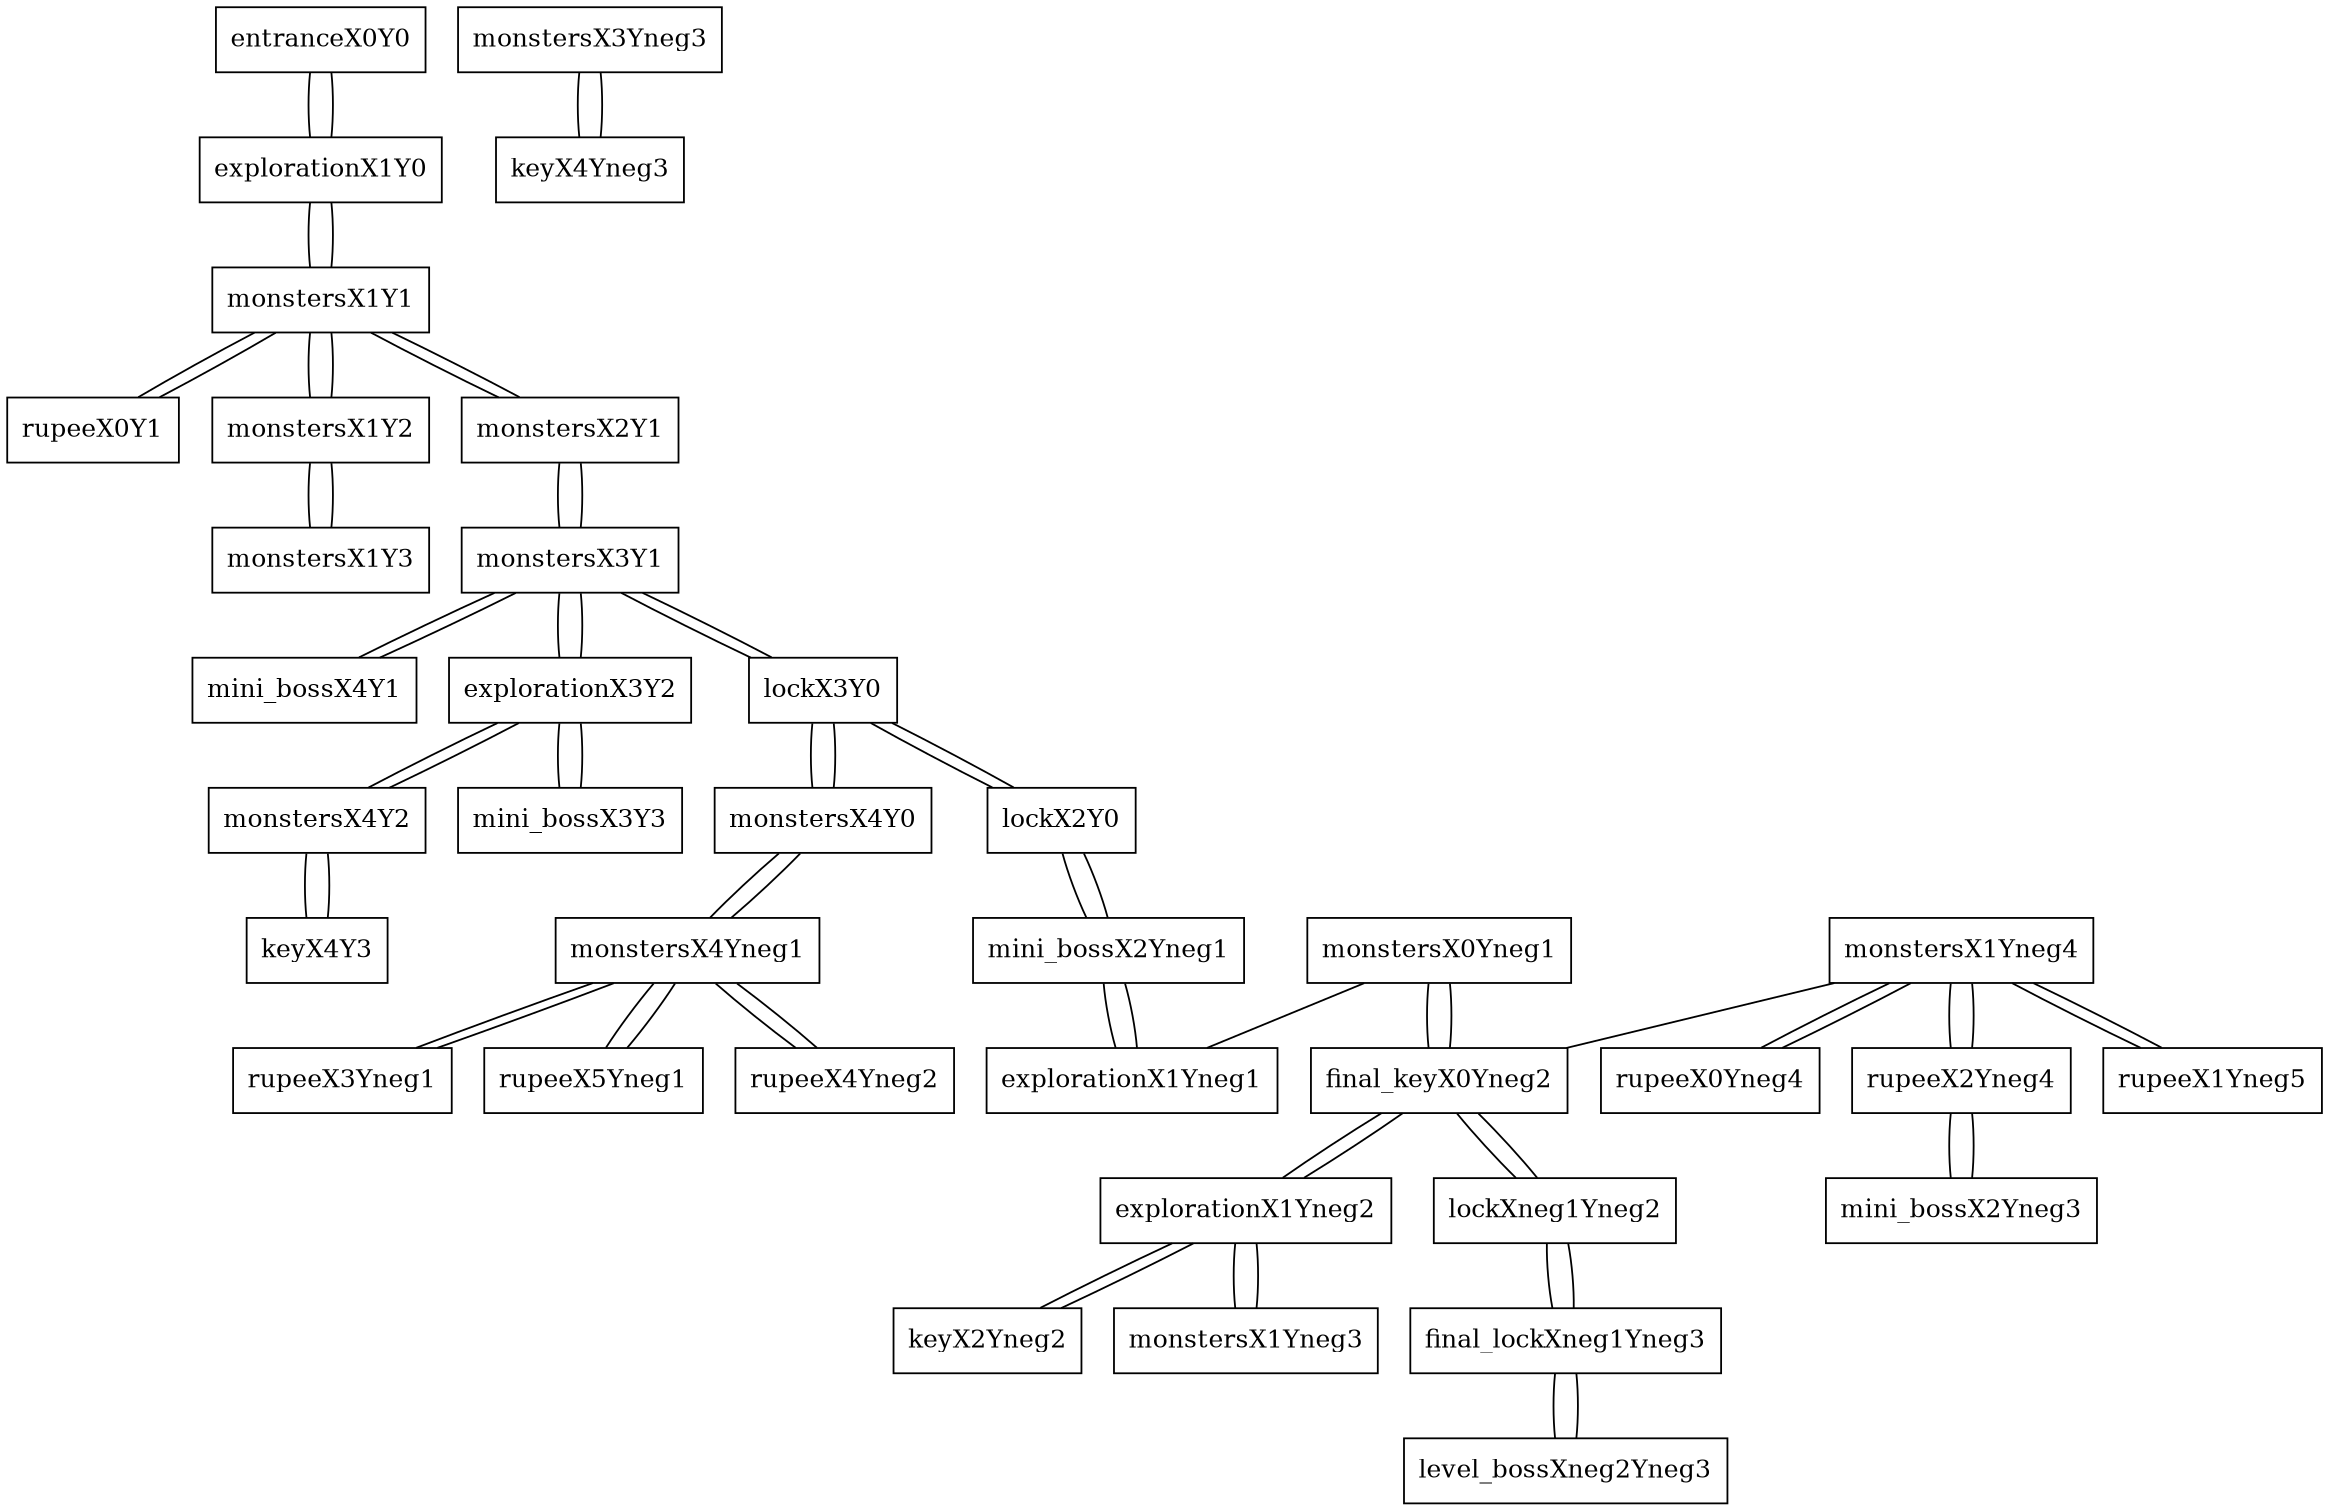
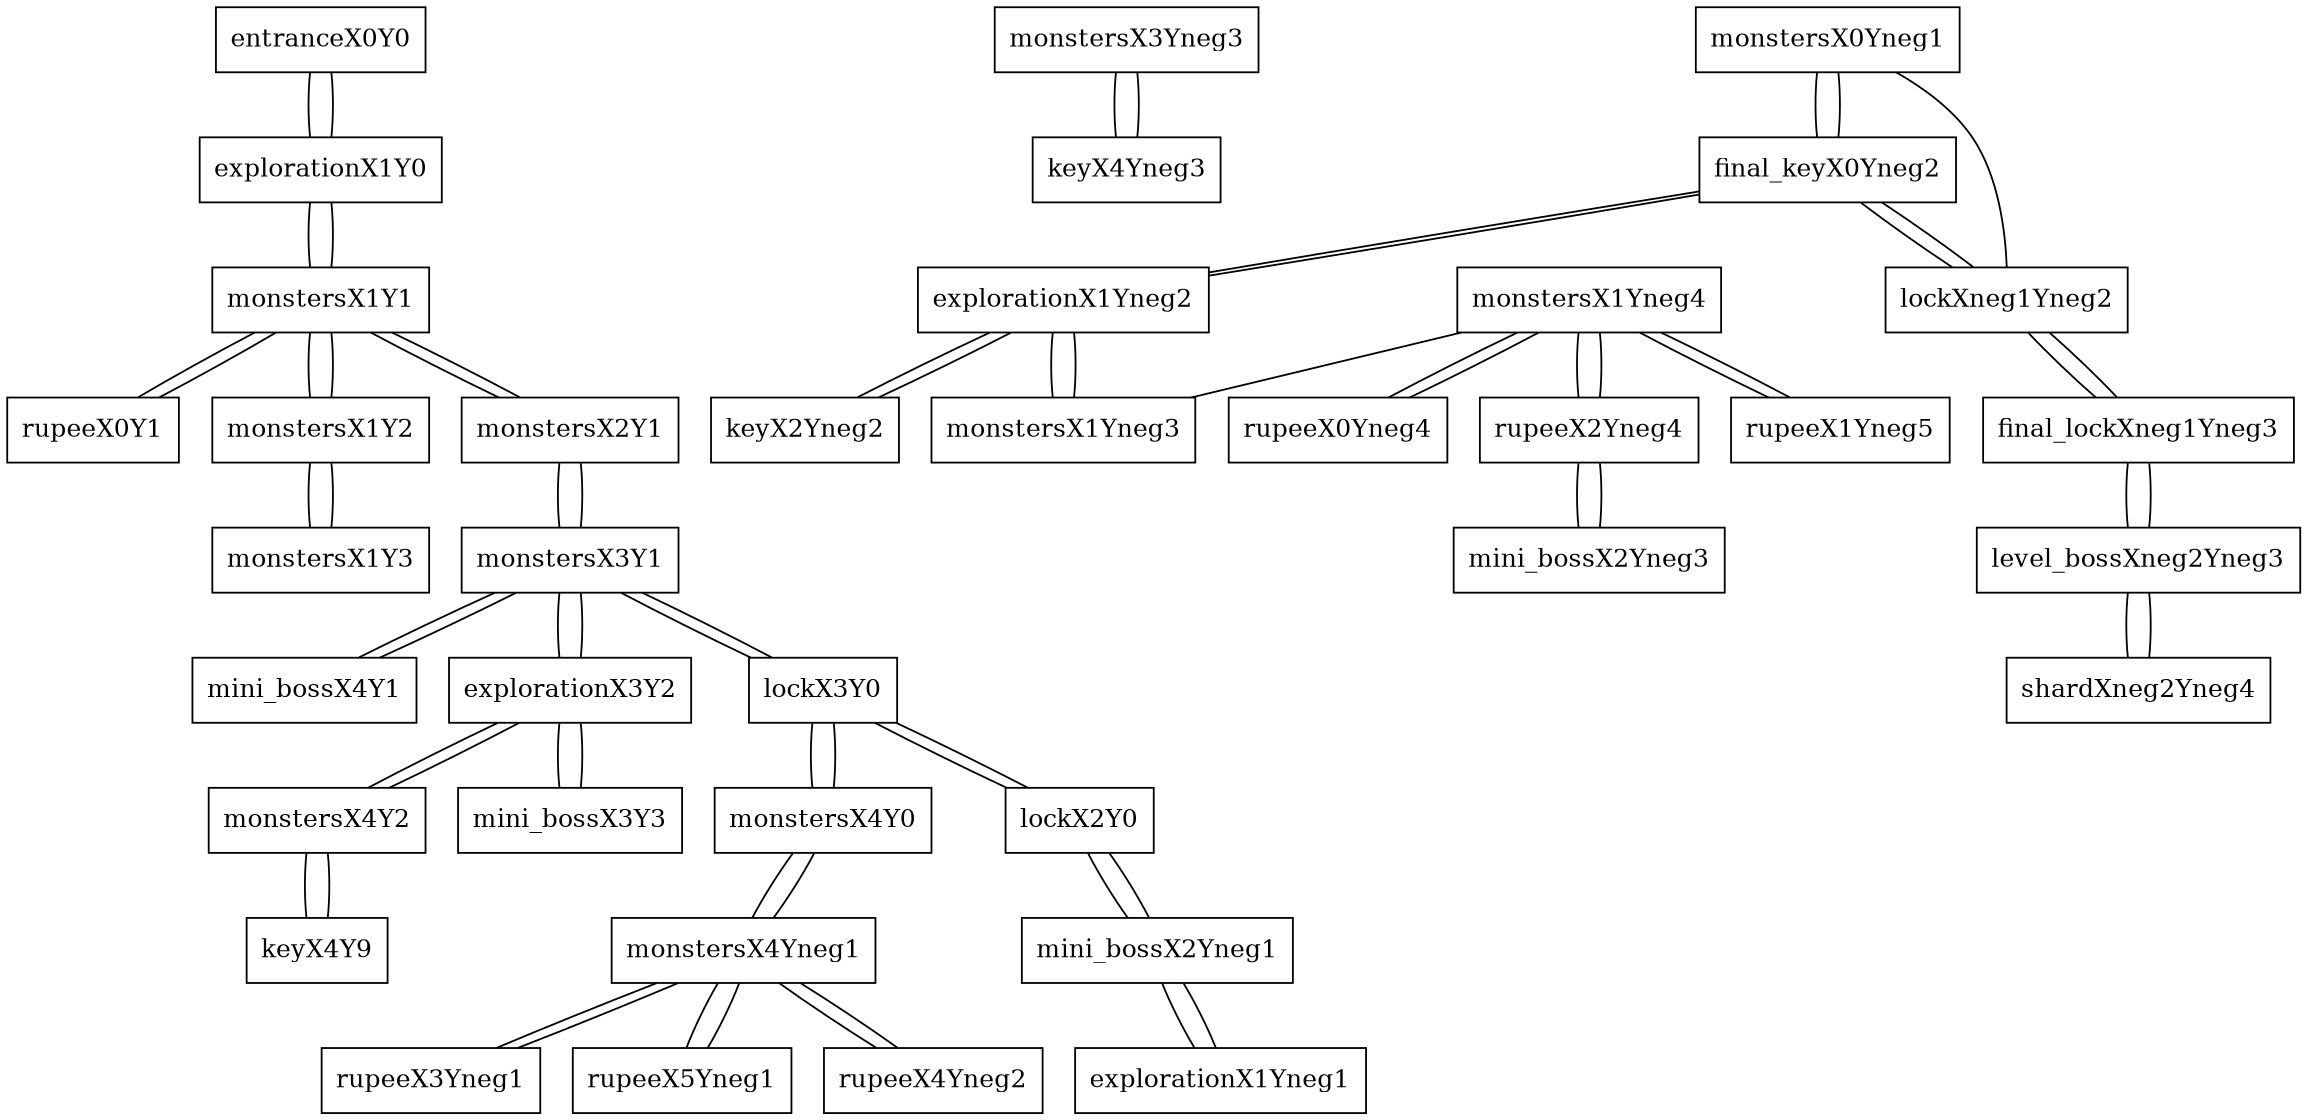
  graph {
    node [shape=box]
    entranceX0Y0
    explorationX1Y0
    monstersX1Y1
    rupeeX0Y1
    monstersX1Y2
    monstersX2Y1
    monstersX1Y3
    monstersX3Y1
    mini_bossX4Y1
    explorationX3Y2
    lockX3Y0
    monstersX4Y2
    mini_bossX3Y3
    monstersX4Y0
    lockX2Y0
-   keyX4Y3
+   keyX4Y3 [label=keyX4Y9]
    monstersX4Yneg1
    mini_bossX2Yneg1
    rupeeX3Yneg1
    rupeeX5Yneg1
    rupeeX4Yneg2
    monstersX3Yneg3
    keyX4Yneg3
    explorationX1Yneg1
    monstersX0Yneg1
    final_keyX0Yneg2
    explorationX1Yneg2
    lockXneg1Yneg2
    keyX2Yneg2
    monstersX1Yneg3
    final_lockXneg1Yneg3
    monstersX1Yneg4
    rupeeX0Yneg4
    rupeeX2Yneg4
    rupeeX1Yneg5
    mini_bossX2Yneg3
    level_bossXneg2Yneg3
+   shardXneg2Yneg4
    entranceX0Y0 -- explorationX1Y0
    explorationX1Y0 -- entranceX0Y0
    explorationX1Y0 -- monstersX1Y1
    monstersX1Y1 -- explorationX1Y0
    monstersX1Y1 -- rupeeX0Y1
    monstersX1Y1 -- monstersX1Y2
    monstersX1Y1 -- monstersX2Y1
    rupeeX0Y1 -- monstersX1Y1
    monstersX1Y2 -- monstersX1Y1
    monstersX1Y2 -- monstersX1Y3
    monstersX2Y1 -- monstersX1Y1
    monstersX2Y1 -- monstersX3Y1
    monstersX1Y3 -- monstersX1Y2
    monstersX3Y1 -- monstersX2Y1
    monstersX3Y1 -- mini_bossX4Y1
    monstersX3Y1 -- explorationX3Y2
    monstersX3Y1 -- lockX3Y0
    mini_bossX4Y1 -- monstersX3Y1
    explorationX3Y2 -- monstersX3Y1
    explorationX3Y2 -- monstersX4Y2
    explorationX3Y2 -- mini_bossX3Y3
    lockX3Y0 -- monstersX3Y1
    lockX3Y0 -- monstersX4Y0
    lockX3Y0 -- lockX2Y0
    monstersX4Y2 -- explorationX3Y2
    monstersX4Y2 -- keyX4Y3
    mini_bossX3Y3 -- explorationX3Y2
    monstersX4Y0 -- lockX3Y0
    monstersX4Y0 -- monstersX4Yneg1
    lockX2Y0 -- lockX3Y0
    lockX2Y0 -- mini_bossX2Yneg1
    keyX4Y3 -- monstersX4Y2
    monstersX4Yneg1 -- monstersX4Y0
    monstersX4Yneg1 -- rupeeX3Yneg1
    monstersX4Yneg1 -- rupeeX5Yneg1
    monstersX4Yneg1 -- rupeeX4Yneg2
    mini_bossX2Yneg1 -- lockX2Y0
    mini_bossX2Yneg1 -- explorationX1Yneg1
    rupeeX3Yneg1 -- monstersX4Yneg1
    rupeeX5Yneg1 -- monstersX4Yneg1
    rupeeX4Yneg2 -- monstersX4Yneg1
    monstersX3Yneg3 -- keyX4Yneg3
    keyX4Yneg3 -- monstersX3Yneg3
    explorationX1Yneg1 -- mini_bossX2Yneg1
-   monstersX0Yneg1 -- explorationX1Yneg1
+   monstersX0Yneg1 -- lockXneg1Yneg2
    monstersX0Yneg1 -- final_keyX0Yneg2
    final_keyX0Yneg2 -- monstersX0Yneg1
    final_keyX0Yneg2 -- explorationX1Yneg2
    final_keyX0Yneg2 -- lockXneg1Yneg2
    explorationX1Yneg2 -- final_keyX0Yneg2
    explorationX1Yneg2 -- keyX2Yneg2
    explorationX1Yneg2 -- monstersX1Yneg3
    lockXneg1Yneg2 -- final_keyX0Yneg2
    lockXneg1Yneg2 -- final_lockXneg1Yneg3
    keyX2Yneg2 -- explorationX1Yneg2
    monstersX1Yneg3 -- explorationX1Yneg2
    final_lockXneg1Yneg3 -- lockXneg1Yneg2
    final_lockXneg1Yneg3 -- level_bossXneg2Yneg3
-   monstersX1Yneg4 -- final_keyX0Yneg2
+   monstersX1Yneg4 -- monstersX1Yneg3
    monstersX1Yneg4 -- rupeeX0Yneg4
    monstersX1Yneg4 -- rupeeX2Yneg4
    monstersX1Yneg4 -- rupeeX1Yneg5
    rupeeX0Yneg4 -- monstersX1Yneg4
    rupeeX2Yneg4 -- monstersX1Yneg4
    rupeeX2Yneg4 -- mini_bossX2Yneg3
    rupeeX1Yneg5 -- monstersX1Yneg4
    mini_bossX2Yneg3 -- rupeeX2Yneg4
    level_bossXneg2Yneg3 -- final_lockXneg1Yneg3
+   level_bossXneg2Yneg3 -- shardXneg2Yneg4
+   shardXneg2Yneg4 -- level_bossXneg2Yneg3
  }
